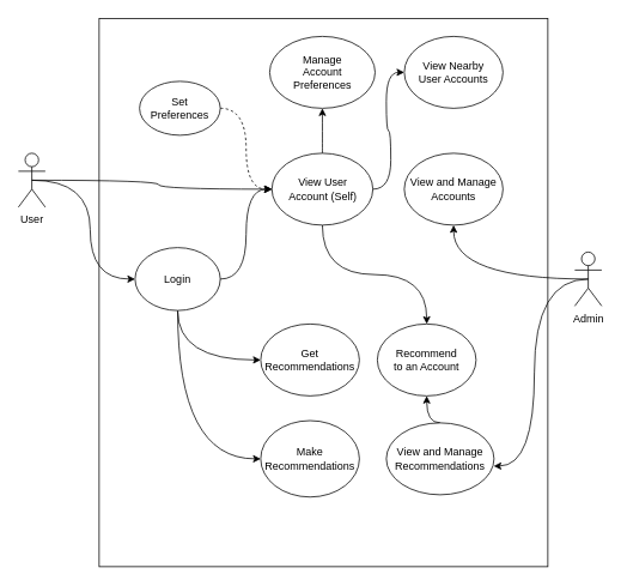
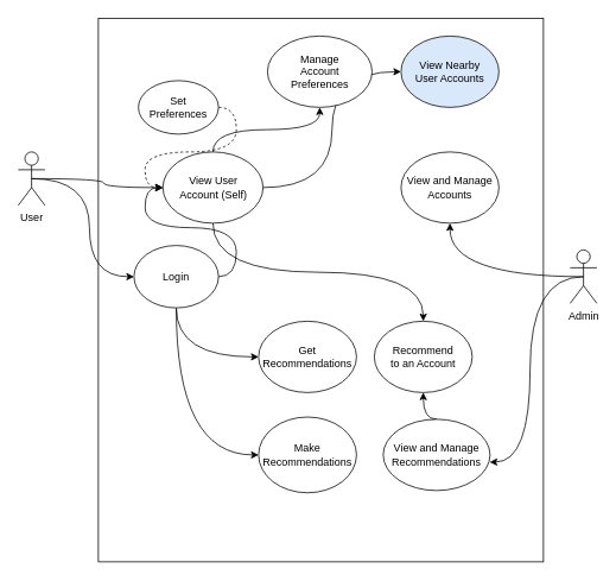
  <mxCell id="0" />
  <mxCell id="1" parent="0" />
  <mxCell id="2" value="" style="rounded=0;whiteSpace=wrap;html=1;" parent="1" vertex="1"><mxGeometry x="110" y="20" width="500" height="610" as="geometry" /></mxCell>
  <mxCell id="3" style="edgeStyle=orthogonalEdgeStyle;orthogonalLoop=1;jettySize=auto;html=1;exitX=0.5;exitY=0.5;exitDx=0;exitDy=0;exitPerimeter=0;entryX=0;entryY=0.5;entryDx=0;entryDy=0;curved=1;" parent="1" source="5" target="15" edge="1"><mxGeometry relative="1" as="geometry" /></mxCell>
  <mxCell id="4" style="edgeStyle=orthogonalEdgeStyle;orthogonalLoop=1;jettySize=auto;html=1;exitX=0.5;exitY=0.5;exitDx=0;exitDy=0;exitPerimeter=0;curved=1;" parent="1" source="5" target="11" edge="1"><mxGeometry relative="1" as="geometry" /></mxCell>
  <mxCell id="5" value="User" style="shape=umlActor;verticalLabelPosition=bottom;verticalAlign=top;html=1;outlineConnect=0;" parent="1" vertex="1"><mxGeometry x="20" y="170" width="30" height="60" as="geometry" /></mxCell>
  <mxCell id="6" style="edgeStyle=orthogonalEdgeStyle;orthogonalLoop=1;jettySize=auto;html=1;exitX=1;exitY=0.5;exitDx=0;exitDy=0;entryX=0;entryY=0.5;entryDx=0;entryDy=0;curved=1;dashed=1;" parent="1" source="7" target="11" edge="1"><mxGeometry relative="1" as="geometry" /></mxCell>
  <mxCell id="7" value="Set &lt;br&gt;Preferences" style="ellipse;whiteSpace=wrap;html=1;" parent="1" vertex="1"><mxGeometry x="155" y="90" width="90" height="60" as="geometry" /></mxCell>
  <mxCell id="8" style="edgeStyle=orthogonalEdgeStyle;curved=1;sketch=0;jumpStyle=none;orthogonalLoop=1;jettySize=auto;html=1;exitX=0.5;exitY=0;exitDx=0;exitDy=0;entryX=0.5;entryY=1;entryDx=0;entryDy=0;shadow=0;endSize=6;strokeColor=#000000;strokeWidth=1;" edge="1" parent="1" source="11" target="17"><mxGeometry relative="1" as="geometry" /></mxCell>
  <mxCell id="9" style="edgeStyle=orthogonalEdgeStyle;curved=1;sketch=0;jumpStyle=none;orthogonalLoop=1;jettySize=auto;html=1;exitX=1;exitY=0.5;exitDx=0;exitDy=0;entryX=0;entryY=0.5;entryDx=0;entryDy=0;shadow=0;endSize=6;strokeColor=#000000;strokeWidth=1;" edge="1" parent="1" source="11" target="16"><mxGeometry relative="1" as="geometry" /></mxCell>
  <mxCell id="10" style="edgeStyle=orthogonalEdgeStyle;curved=1;sketch=0;jumpStyle=none;orthogonalLoop=1;jettySize=auto;html=1;exitX=0.5;exitY=1;exitDx=0;exitDy=0;shadow=0;endSize=6;strokeColor=#000000;strokeWidth=1;" edge="1" parent="1" source="11" target="24"><mxGeometry relative="1" as="geometry" /></mxCell>
- <mxCell id="11" value="View User&lt;br&gt;Account (Self)" style="ellipse;whiteSpace=wrap;html=1;" parent="1" vertex="1"><mxGeometry x="302.5" y="170" width="112.5" height="80" as="geometry" /></mxCell>
+ <mxCell id="11" value="View User&lt;br&gt;Account (Self)" style="ellipse;whiteSpace=wrap;html=1;" parent="1" vertex="1"><mxGeometry x="182.5" y="170" width="112.5" height="80" as="geometry" /></mxCell>
  <mxCell id="12" style="edgeStyle=orthogonalEdgeStyle;orthogonalLoop=1;jettySize=auto;html=1;exitX=1;exitY=0.5;exitDx=0;exitDy=0;entryX=0;entryY=0.5;entryDx=0;entryDy=0;curved=1;" parent="1" source="15" target="11" edge="1"><mxGeometry relative="1" as="geometry" /></mxCell>
  <mxCell id="13" style="edgeStyle=orthogonalEdgeStyle;curved=1;sketch=0;jumpStyle=none;orthogonalLoop=1;jettySize=auto;html=1;exitX=0.5;exitY=1;exitDx=0;exitDy=0;entryX=0;entryY=0.5;entryDx=0;entryDy=0;shadow=0;endSize=6;strokeColor=#000000;strokeWidth=1;" edge="1" parent="1" source="15" target="21"><mxGeometry relative="1" as="geometry" /></mxCell>
  <mxCell id="14" style="edgeStyle=orthogonalEdgeStyle;curved=1;sketch=0;jumpStyle=none;orthogonalLoop=1;jettySize=auto;html=1;exitX=0.5;exitY=1;exitDx=0;exitDy=0;entryX=0;entryY=0.5;entryDx=0;entryDy=0;shadow=0;endSize=6;strokeColor=#000000;strokeWidth=1;" edge="1" parent="1" source="15" target="27"><mxGeometry relative="1" as="geometry" /></mxCell>
  <mxCell id="15" value="Login" style="ellipse;whiteSpace=wrap;html=1;" parent="1" vertex="1"><mxGeometry x="150" y="275" width="95" height="70" as="geometry" /></mxCell>
- <mxCell id="16" value="View Nearby &lt;br&gt;User Accounts" style="ellipse;whiteSpace=wrap;html=1;" parent="1" vertex="1"><mxGeometry x="450" y="40" width="110" height="80" as="geometry" /></mxCell>
+ <mxCell id="16" value="View Nearby &lt;br&gt;User Accounts" style="ellipse;whiteSpace=wrap;html=1;fillColor=#dae8fc;" parent="1" vertex="1"><mxGeometry x="450" y="40" width="110" height="80" as="geometry" /></mxCell>
  <mxCell id="17" value="Manage &lt;br&gt;Account &lt;br&gt;Preferences" style="ellipse;whiteSpace=wrap;html=1;" parent="1" vertex="1"><mxGeometry x="300" y="40" width="117.5" height="80" as="geometry" /></mxCell>
  <mxCell id="18" style="edgeStyle=orthogonalEdgeStyle;curved=1;sketch=0;jumpStyle=none;orthogonalLoop=1;jettySize=auto;html=1;exitX=0.5;exitY=0.5;exitDx=0;exitDy=0;exitPerimeter=0;entryX=0.997;entryY=0.6;entryDx=0;entryDy=0;entryPerimeter=0;shadow=0;endSize=6;strokeColor=#000000;strokeWidth=1;" edge="1" parent="1" source="20" target="23"><mxGeometry relative="1" as="geometry" /></mxCell>
  <mxCell id="19" style="edgeStyle=orthogonalEdgeStyle;curved=1;sketch=0;jumpStyle=none;orthogonalLoop=1;jettySize=auto;html=1;exitX=0.5;exitY=0.5;exitDx=0;exitDy=0;exitPerimeter=0;shadow=0;endSize=6;strokeColor=#000000;strokeWidth=1;" edge="1" parent="1" source="20" target="25"><mxGeometry relative="1" as="geometry" /></mxCell>
  <mxCell id="20" value="Admin" style="shape=umlActor;verticalLabelPosition=bottom;verticalAlign=top;html=1;outlineConnect=0;" vertex="1" parent="1"><mxGeometry x="640" y="280" width="30" height="60" as="geometry" /></mxCell>
  <mxCell id="21" value="Make Recommendations" style="ellipse;whiteSpace=wrap;html=1;" vertex="1" parent="1"><mxGeometry x="290" y="467.5" width="110" height="85" as="geometry" /></mxCell>
  <mxCell id="22" style="edgeStyle=orthogonalEdgeStyle;curved=1;sketch=0;jumpStyle=none;orthogonalLoop=1;jettySize=auto;html=1;exitX=0.5;exitY=0;exitDx=0;exitDy=0;entryX=0.5;entryY=1;entryDx=0;entryDy=0;shadow=0;endSize=6;strokeColor=#000000;strokeWidth=1;" edge="1" parent="1" source="23" target="24"><mxGeometry relative="1" as="geometry" /></mxCell>
  <mxCell id="23" value="View and Manage Recommendations" style="ellipse;whiteSpace=wrap;html=1;" vertex="1" parent="1"><mxGeometry x="430" y="470" width="120" height="80" as="geometry" /></mxCell>
  <mxCell id="24" value="Recommend &lt;br&gt;to an Account" style="ellipse;whiteSpace=wrap;html=1;" vertex="1" parent="1"><mxGeometry x="420" y="360" width="110" height="80" as="geometry" /></mxCell>
  <mxCell id="25" value="View and Manage Accounts" style="ellipse;whiteSpace=wrap;html=1;" vertex="1" parent="1"><mxGeometry x="450" y="170" width="110" height="80" as="geometry" /></mxCell>
  <mxCell id="26" style="edgeStyle=orthogonalEdgeStyle;curved=1;sketch=0;jumpStyle=none;orthogonalLoop=1;jettySize=auto;html=1;exitX=0.5;exitY=1;exitDx=0;exitDy=0;shadow=0;endSize=6;strokeColor=#000000;strokeWidth=1;" edge="1" parent="1" source="24" target="24"><mxGeometry relative="1" as="geometry" /></mxCell>
  <mxCell id="27" value="Get Recommendations" style="ellipse;whiteSpace=wrap;html=1;" vertex="1" parent="1"><mxGeometry x="290" y="360" width="110" height="80" as="geometry" /></mxCell>
